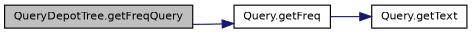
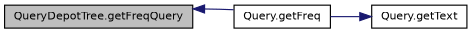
  digraph {
    rankdir=LR
    node [color=black fillcolor=white fontname=Helvetica fontsize=10 shape=record style=filled]
    edge [color=midnightblue fontname=Helvetica fontsize=10 labelfontname=Helvetica labelfontsize=10 style=solid]
    n1 [fillcolor=grey75 fontcolor=black height=0.2 label="QueryDepotTree.getFreqQuery" width=0.4]
    n2 [height=0.2 label="Query.getFreq" width=0.4]
    n3 [height=0.2 label="Query.getText" width=0.4]
-   n1 -> n2
+   n2 -> n1
    n2 -> n3
  }
